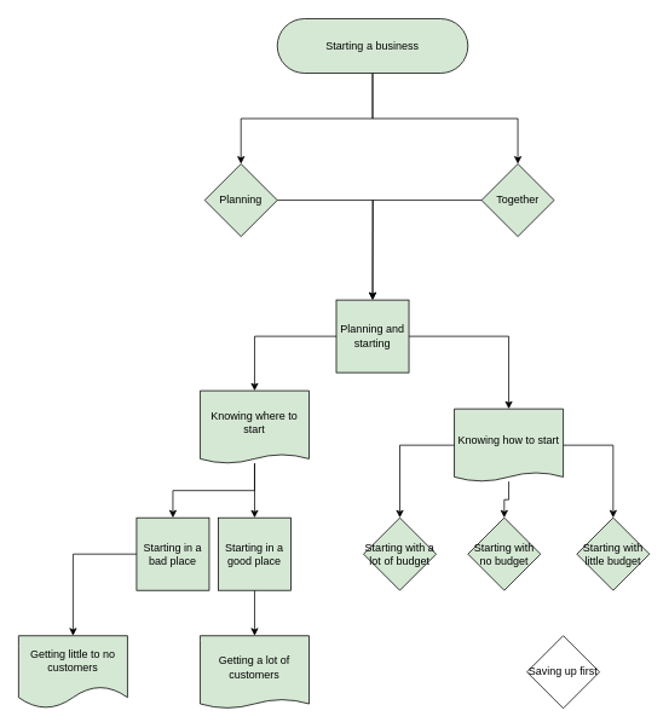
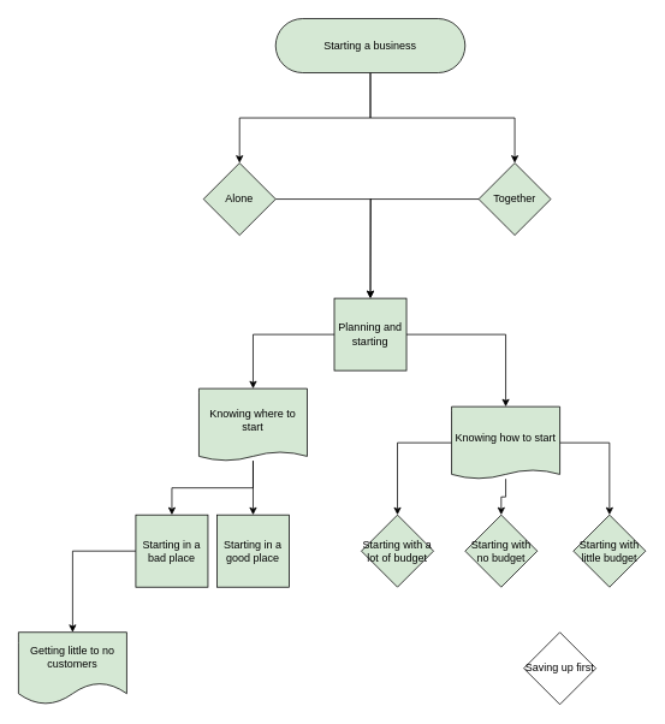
  <mxCell id="0" />
  <mxCell id="1" parent="0" />
  <mxCell id="2" style="edgeStyle=orthogonalEdgeStyle;rounded=0;orthogonalLoop=1;jettySize=auto;html=1;entryX=0.5;entryY=0;entryDx=0;entryDy=0;fillColor=#d5e8d4;strokeColor=#000000;" parent="1" source="4" target="8" edge="1"><mxGeometry relative="1" as="geometry" /></mxCell>
  <mxCell id="3" style="edgeStyle=orthogonalEdgeStyle;rounded=0;orthogonalLoop=1;jettySize=auto;html=1;entryX=0.5;entryY=0;entryDx=0;entryDy=0;fillColor=#d5e8d4;strokeColor=#000000;" parent="1" source="4" target="6" edge="1"><mxGeometry relative="1" as="geometry"><Array as="points"><mxPoint x="410" y="130" /><mxPoint x="570" y="130" /></Array></mxGeometry></mxCell>
  <mxCell id="4" value="Starting a business" style="rounded=1;whiteSpace=wrap;html=1;arcSize=50;fillColor=#d5e8d4;strokeColor=#000000;" parent="1" vertex="1"><mxGeometry x="305" y="20" width="210" height="60" as="geometry" /></mxCell>
  <mxCell id="5" style="edgeStyle=orthogonalEdgeStyle;rounded=0;orthogonalLoop=1;jettySize=auto;html=1;entryX=0.5;entryY=0;entryDx=0;entryDy=0;" parent="1" source="6" target="12" edge="1"><mxGeometry relative="1" as="geometry" /></mxCell>
  <mxCell id="6" value="Together&lt;br&gt;" style="rhombus;whiteSpace=wrap;html=1;fillColor=#d5e8d4;strokeColor=#000000;" parent="1" vertex="1"><mxGeometry x="530" y="180" width="80" height="80" as="geometry" /></mxCell>
  <mxCell id="7" style="edgeStyle=orthogonalEdgeStyle;rounded=0;orthogonalLoop=1;jettySize=auto;html=1;exitX=1;exitY=0.5;exitDx=0;exitDy=0;" parent="1" source="8" edge="1"><mxGeometry relative="1" as="geometry"><mxPoint x="410" y="330" as="targetPoint" /></mxGeometry></mxCell>
- <mxCell id="8" value="Planning" style="rhombus;whiteSpace=wrap;html=1;fillColor=#d5e8d4;strokeColor=#000000;" parent="1" vertex="1"><mxGeometry x="225" y="180" width="80" height="80" as="geometry" /></mxCell>
+ <mxCell id="8" value="Alone" style="rhombus;whiteSpace=wrap;html=1;fillColor=#d5e8d4;strokeColor=#000000;" parent="1" vertex="1"><mxGeometry x="225" y="180" width="80" height="80" as="geometry" /></mxCell>
  <mxCell id="9" style="edgeStyle=orthogonalEdgeStyle;rounded=0;orthogonalLoop=1;jettySize=auto;html=1;entryX=0.5;entryY=0;entryDx=0;entryDy=0;fillColor=#d5e8d4;strokeColor=#000000;" parent="1" edge="1"><mxGeometry relative="1" as="geometry"><mxPoint x="255" y="150" as="sourcePoint" /><mxPoint x="255" y="150" as="targetPoint" /></mxGeometry></mxCell>
  <mxCell id="10" style="edgeStyle=orthogonalEdgeStyle;rounded=0;orthogonalLoop=1;jettySize=auto;html=1;entryX=0.5;entryY=0;entryDx=0;entryDy=0;" parent="1" source="12" target="19" edge="1"><mxGeometry relative="1" as="geometry" /></mxCell>
  <mxCell id="11" style="edgeStyle=orthogonalEdgeStyle;rounded=0;orthogonalLoop=1;jettySize=auto;html=1;entryX=0.5;entryY=0;entryDx=0;entryDy=0;" parent="1" source="12" target="15" edge="1"><mxGeometry relative="1" as="geometry" /></mxCell>
  <mxCell id="12" value="Planning and starting" style="whiteSpace=wrap;html=1;aspect=fixed;fillColor=#d5e8d4;strokeColor=#000000;" parent="1" vertex="1"><mxGeometry x="370" y="330" width="80" height="80" as="geometry" /></mxCell>
  <mxCell id="13" style="edgeStyle=orthogonalEdgeStyle;rounded=0;orthogonalLoop=1;jettySize=auto;html=1;entryX=0.5;entryY=0;entryDx=0;entryDy=0;" parent="1" source="15" target="21" edge="1"><mxGeometry relative="1" as="geometry" /></mxCell>
  <mxCell id="14" style="edgeStyle=orthogonalEdgeStyle;rounded=0;orthogonalLoop=1;jettySize=auto;html=1;entryX=0.5;entryY=0;entryDx=0;entryDy=0;" parent="1" source="15" target="24" edge="1"><mxGeometry relative="1" as="geometry" /></mxCell>
  <mxCell id="15" value="Knowing where to start" style="shape=document;whiteSpace=wrap;html=1;boundedLbl=1;fillColor=#d5e8d4;strokeColor=#000000;size=0.125;" parent="1" vertex="1"><mxGeometry x="220" y="430" width="120" height="80" as="geometry" /></mxCell>
  <mxCell id="16" style="edgeStyle=orthogonalEdgeStyle;rounded=0;orthogonalLoop=1;jettySize=auto;html=1;entryX=0.5;entryY=0;entryDx=0;entryDy=0;" parent="1" source="19" target="28" edge="1"><mxGeometry relative="1" as="geometry" /></mxCell>
  <mxCell id="17" style="edgeStyle=orthogonalEdgeStyle;rounded=0;orthogonalLoop=1;jettySize=auto;html=1;entryX=0.5;entryY=0;entryDx=0;entryDy=0;" parent="1" source="19" target="26" edge="1"><mxGeometry relative="1" as="geometry" /></mxCell>
  <mxCell id="18" style="edgeStyle=orthogonalEdgeStyle;rounded=0;orthogonalLoop=1;jettySize=auto;html=1;entryX=0.5;entryY=0;entryDx=0;entryDy=0;" parent="1" source="19" target="27" edge="1"><mxGeometry relative="1" as="geometry" /></mxCell>
  <mxCell id="19" value="Knowing how to start" style="shape=document;whiteSpace=wrap;html=1;boundedLbl=1;fillColor=#d5e8d4;strokeColor=#000000;size=0.125;" parent="1" vertex="1"><mxGeometry x="500" y="450" width="120" height="80" as="geometry" /></mxCell>
- <mxCell id="20" style="edgeStyle=orthogonalEdgeStyle;rounded=0;orthogonalLoop=1;jettySize=auto;html=1;entryX=0.5;entryY=0;entryDx=0;entryDy=0;" parent="1" source="21" target="22" edge="1"><mxGeometry relative="1" as="geometry" /></mxCell>
  <mxCell id="21" value="Starting in a good place&lt;br&gt;" style="whiteSpace=wrap;html=1;aspect=fixed;fillColor=#d5e8d4;strokeColor=#000000;" parent="1" vertex="1"><mxGeometry x="240" y="570" width="80" height="80" as="geometry" /></mxCell>
- <mxCell id="22" value="Getting a lot of customers" style="shape=document;whiteSpace=wrap;html=1;boundedLbl=1;fillColor=#d5e8d4;strokeColor=#000000;size=0.125;" parent="1" vertex="1"><mxGeometry x="220" y="700" width="120" height="80" as="geometry" /></mxCell>
  <mxCell id="23" style="edgeStyle=orthogonalEdgeStyle;rounded=0;orthogonalLoop=1;jettySize=auto;html=1;entryX=0.5;entryY=0;entryDx=0;entryDy=0;" parent="1" source="24" target="25" edge="1"><mxGeometry relative="1" as="geometry" /></mxCell>
  <mxCell id="24" value="Starting in a bad place" style="whiteSpace=wrap;html=1;aspect=fixed;fillColor=#d5e8d4;strokeColor=#000000;" parent="1" vertex="1"><mxGeometry x="150" y="570" width="80" height="80" as="geometry" /></mxCell>
  <mxCell id="25" value="Getting little to no customers" style="shape=document;whiteSpace=wrap;html=1;boundedLbl=1;fillColor=#d5e8d4;strokeColor=#000000;" parent="1" vertex="1"><mxGeometry x="20" y="700" width="120" height="80" as="geometry" /></mxCell>
  <mxCell id="26" value="Starting with no budget" style="rhombus;whiteSpace=wrap;html=1;fillColor=#d5e8d4;strokeColor=#000000;" parent="1" vertex="1"><mxGeometry x="515" y="570" width="80" height="80" as="geometry" /></mxCell>
  <mxCell id="27" value="Starting with little budget" style="rhombus;whiteSpace=wrap;html=1;fillColor=#d5e8d4;strokeColor=#000000;" parent="1" vertex="1"><mxGeometry x="635" y="570" width="80" height="80" as="geometry" /></mxCell>
  <mxCell id="28" value="Starting with a lot of budget" style="rhombus;whiteSpace=wrap;html=1;fillColor=#d5e8d4;strokeColor=#000000;" parent="1" vertex="1"><mxGeometry x="400" y="570" width="80" height="80" as="geometry" /></mxCell>
  <mxCell id="29" value="Saving up first" style="rhombus;whiteSpace=wrap;html=1;" parent="1" vertex="1"><mxGeometry x="580" y="700" width="80" height="80" as="geometry" /></mxCell>
